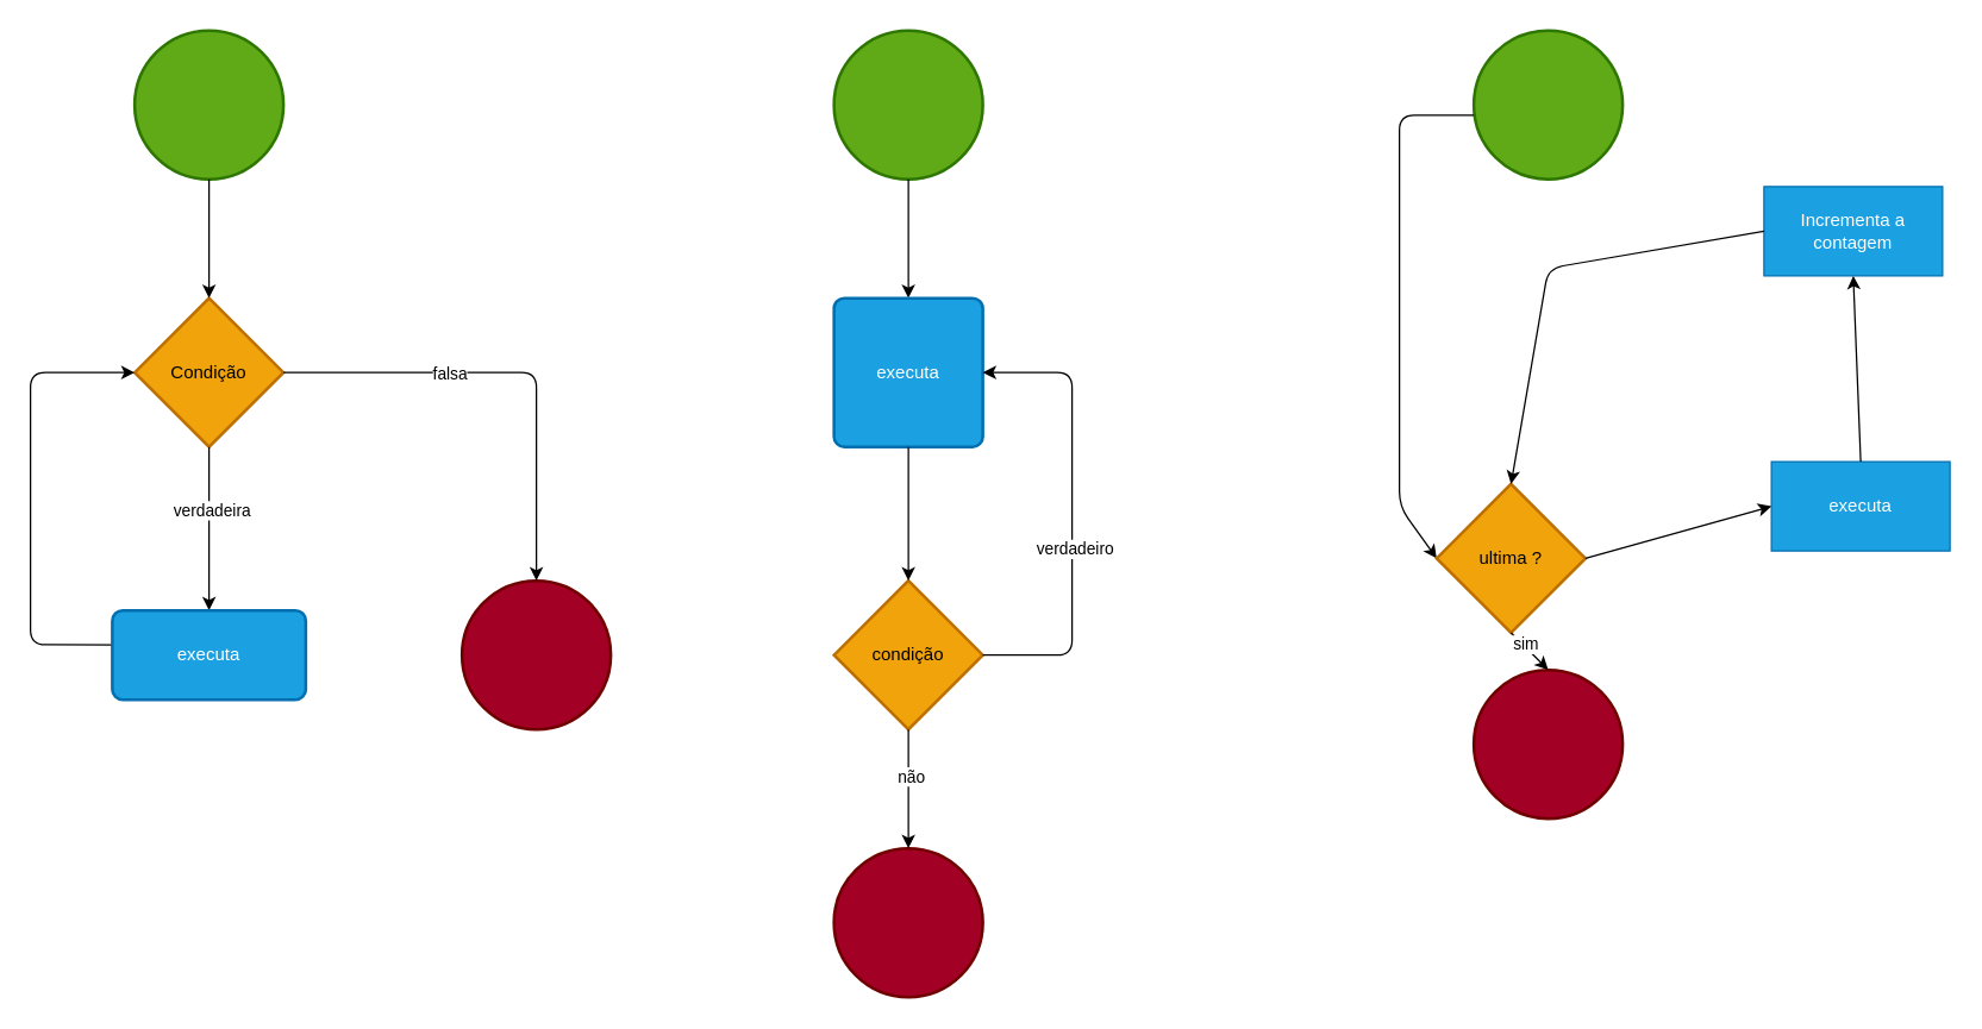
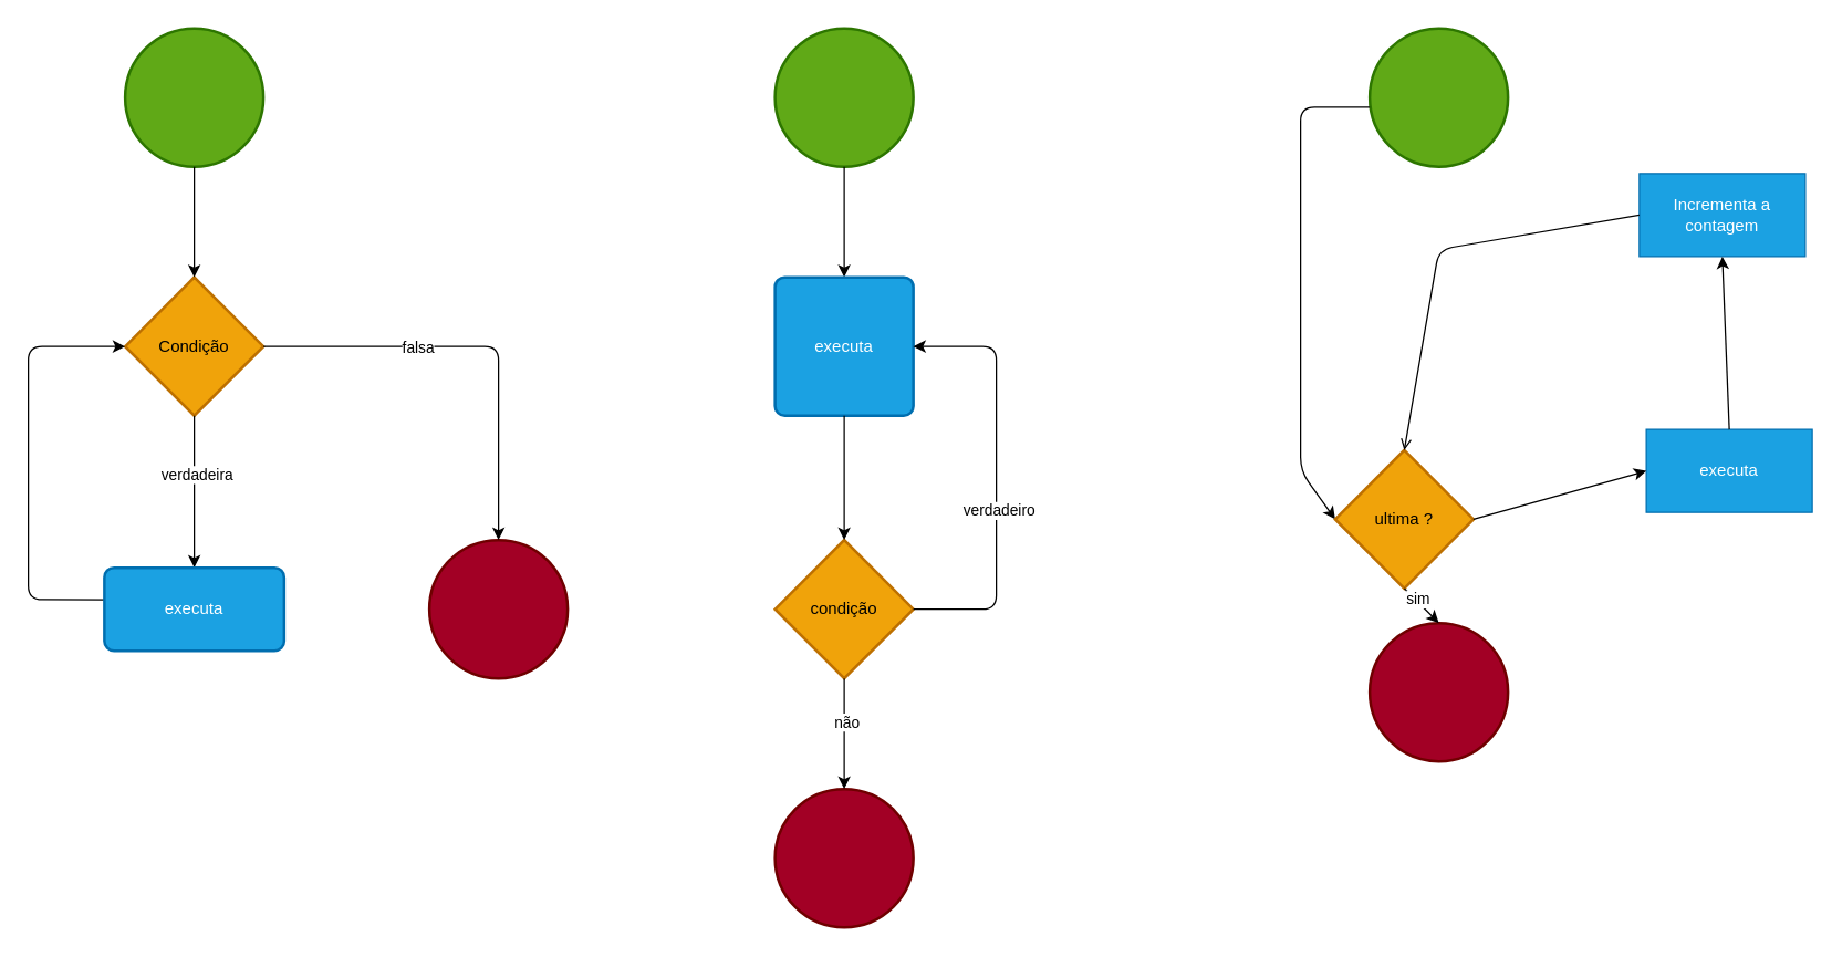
  <mxCell id="0" />
  <mxCell id="1" parent="0" />
  <mxCell id="2" value="" style="strokeWidth=2;html=1;shape=mxgraph.flowchart.start_2;whiteSpace=wrap;fillColor=#60a917;fontColor=#ffffff;strokeColor=#2D7600;" vertex="1" parent="1"><mxGeometry x="90" y="20" width="100" height="100" as="geometry" /></mxCell>
  <mxCell id="3" value="" style="strokeWidth=2;html=1;shape=mxgraph.flowchart.start_2;whiteSpace=wrap;fillColor=#a20025;fontColor=#ffffff;strokeColor=#6F0000;" vertex="1" parent="1"><mxGeometry x="310" y="390" width="100" height="100" as="geometry" /></mxCell>
  <mxCell id="4" value="Condição" style="strokeWidth=2;html=1;shape=mxgraph.flowchart.decision;whiteSpace=wrap;fillColor=#f0a30a;fontColor=#000000;strokeColor=#BD7000;" vertex="1" parent="1"><mxGeometry x="90" y="200" width="100" height="100" as="geometry" /></mxCell>
  <mxCell id="5" value="" style="endArrow=classic;html=1;exitX=0.5;exitY=1;exitDx=0;exitDy=0;exitPerimeter=0;" edge="1" parent="1" source="2" target="4"><mxGeometry width="50" height="50" relative="1" as="geometry"><mxPoint x="115" y="180" as="sourcePoint" /><mxPoint x="301.5" y="70" as="targetPoint" /></mxGeometry></mxCell>
  <mxCell id="6" value="" style="endArrow=classic;html=1;exitX=0.5;exitY=1;exitDx=0;exitDy=0;exitPerimeter=0;entryX=0.5;entryY=0;entryDx=0;entryDy=0;" edge="1" parent="1" source="4"><mxGeometry width="50" height="50" relative="1" as="geometry"><mxPoint x="190" y="280" as="sourcePoint" /><mxPoint x="140" y="410" as="targetPoint" /></mxGeometry></mxCell>
  <mxCell id="7" value="verdadeira" style="edgeLabel;html=1;align=center;verticalAlign=middle;resizable=0;points=[];" vertex="1" connectable="0" parent="6"><mxGeometry x="-0.236" y="1" relative="1" as="geometry"><mxPoint as="offset" /></mxGeometry></mxCell>
  <mxCell id="8" value="" style="endArrow=classic;html=1;exitX=-0.029;exitY=0.386;exitDx=0;exitDy=0;exitPerimeter=0;entryX=0;entryY=0.5;entryDx=0;entryDy=0;entryPerimeter=0;" edge="1" parent="1" target="4"><mxGeometry width="50" height="50" relative="1" as="geometry"><mxPoint x="76.52" y="433.16" as="sourcePoint" /><mxPoint x="80" y="250" as="targetPoint" /><Array as="points"><mxPoint x="20" y="433" /><mxPoint x="20" y="350" /><mxPoint x="20" y="250" /></Array></mxGeometry></mxCell>
  <mxCell id="9" value="" style="endArrow=classic;html=1;exitX=1;exitY=0.5;exitDx=0;exitDy=0;exitPerimeter=0;entryX=0.5;entryY=0;entryDx=0;entryDy=0;entryPerimeter=0;" edge="1" parent="1" source="4" target="3"><mxGeometry width="50" height="50" relative="1" as="geometry"><mxPoint x="150" y="310" as="sourcePoint" /><mxPoint x="351" y="250" as="targetPoint" /><Array as="points"><mxPoint x="360" y="250" /></Array></mxGeometry></mxCell>
  <mxCell id="10" value="falsa" style="edgeLabel;html=1;align=center;verticalAlign=middle;resizable=0;points=[];" vertex="1" connectable="0" parent="9"><mxGeometry x="-0.284" relative="1" as="geometry"><mxPoint as="offset" /></mxGeometry></mxCell>
  <mxCell id="11" value="" style="strokeWidth=2;html=1;shape=mxgraph.flowchart.start_2;whiteSpace=wrap;fillColor=#60a917;fontColor=#ffffff;strokeColor=#2D7600;" vertex="1" parent="1"><mxGeometry x="560" y="20" width="100" height="100" as="geometry" /></mxCell>
  <mxCell id="12" value="" style="strokeWidth=2;html=1;shape=mxgraph.flowchart.start_2;whiteSpace=wrap;fillColor=#a20025;fontColor=#ffffff;strokeColor=#6F0000;" vertex="1" parent="1"><mxGeometry x="560" y="570" width="100" height="100" as="geometry" /></mxCell>
  <mxCell id="13" value="" style="endArrow=classic;html=1;exitX=0.5;exitY=1;exitDx=0;exitDy=0;exitPerimeter=0;" edge="1" parent="1" source="11"><mxGeometry width="50" height="50" relative="1" as="geometry"><mxPoint x="585" y="180" as="sourcePoint" /><mxPoint x="610" y="200" as="targetPoint" /></mxGeometry></mxCell>
  <mxCell id="14" value="executa" style="rounded=1;whiteSpace=wrap;html=1;absoluteArcSize=1;arcSize=14;strokeWidth=2;fillColor=#1ba1e2;fontColor=#ffffff;strokeColor=#006EAF;" vertex="1" parent="1"><mxGeometry x="560" y="200" width="100" height="100" as="geometry" /></mxCell>
  <mxCell id="15" value="condição" style="strokeWidth=2;html=1;shape=mxgraph.flowchart.decision;whiteSpace=wrap;fillColor=#f0a30a;fontColor=#000000;strokeColor=#BD7000;" vertex="1" parent="1"><mxGeometry x="560" y="390" width="100" height="100" as="geometry" /></mxCell>
  <mxCell id="16" value="" style="endArrow=classic;html=1;exitX=0.5;exitY=1;exitDx=0;exitDy=0;entryX=0.5;entryY=0;entryDx=0;entryDy=0;entryPerimeter=0;" edge="1" parent="1" source="14" target="15"><mxGeometry width="50" height="50" relative="1" as="geometry"><mxPoint x="680" y="400" as="sourcePoint" /><mxPoint x="730" y="350" as="targetPoint" /></mxGeometry></mxCell>
  <mxCell id="17" value="" style="endArrow=classic;html=1;exitX=1;exitY=0.5;exitDx=0;exitDy=0;exitPerimeter=0;entryX=1;entryY=0.5;entryDx=0;entryDy=0;" edge="1" parent="1" source="15" target="14"><mxGeometry width="50" height="50" relative="1" as="geometry"><mxPoint x="640" y="400" as="sourcePoint" /><mxPoint x="690" y="350" as="targetPoint" /><Array as="points"><mxPoint x="720" y="440" /><mxPoint x="720" y="250" /></Array></mxGeometry></mxCell>
  <mxCell id="18" value="verdadeiro" style="edgeLabel;html=1;align=center;verticalAlign=middle;resizable=0;points=[];" vertex="1" connectable="0" parent="17"><mxGeometry x="-0.149" y="-1" relative="1" as="geometry"><mxPoint as="offset" /></mxGeometry></mxCell>
  <mxCell id="19" value="" style="endArrow=classic;html=1;exitX=0.5;exitY=1;exitDx=0;exitDy=0;exitPerimeter=0;entryX=0.5;entryY=0;entryDx=0;entryDy=0;entryPerimeter=0;" edge="1" parent="1" source="15" target="12"><mxGeometry width="50" height="50" relative="1" as="geometry"><mxPoint x="640" y="400" as="sourcePoint" /><mxPoint x="690" y="350" as="targetPoint" /></mxGeometry></mxCell>
  <mxCell id="20" value="não" style="edgeLabel;html=1;align=center;verticalAlign=middle;resizable=0;points=[];" vertex="1" connectable="0" parent="19"><mxGeometry x="-0.229" y="1" relative="1" as="geometry"><mxPoint as="offset" /></mxGeometry></mxCell>
  <mxCell id="21" value="executa" style="rounded=1;whiteSpace=wrap;html=1;absoluteArcSize=1;arcSize=14;strokeWidth=2;fillColor=#1ba1e2;fontColor=#ffffff;strokeColor=#006EAF;" vertex="1" parent="1"><mxGeometry x="75" y="410" width="130" height="60" as="geometry" /></mxCell>
  <mxCell id="22" value="" style="strokeWidth=2;html=1;shape=mxgraph.flowchart.start_2;whiteSpace=wrap;fillColor=#60a917;fontColor=#ffffff;strokeColor=#2D7600;" vertex="1" parent="1"><mxGeometry x="990" y="20" width="100" height="100" as="geometry" /></mxCell>
  <mxCell id="23" value="" style="endArrow=classic;html=1;entryX=0;entryY=0.5;entryDx=0;entryDy=0;entryPerimeter=0;" edge="1" parent="1" target="24"><mxGeometry width="50" height="50" relative="1" as="geometry"><mxPoint x="990" y="77" as="sourcePoint" /><mxPoint x="1040" y="200" as="targetPoint" /><Array as="points"><mxPoint x="940" y="77" /><mxPoint x="940" y="340" /></Array></mxGeometry></mxCell>
  <mxCell id="24" value="ultima ?" style="strokeWidth=2;html=1;shape=mxgraph.flowchart.decision;whiteSpace=wrap;fillColor=#f0a30a;fontColor=#000000;strokeColor=#BD7000;" vertex="1" parent="1"><mxGeometry x="965" y="325" width="100" height="100" as="geometry" /></mxCell>
  <mxCell id="25" value="" style="strokeWidth=2;html=1;shape=mxgraph.flowchart.start_2;whiteSpace=wrap;fillColor=#a20025;fontColor=#ffffff;strokeColor=#6F0000;" vertex="1" parent="1"><mxGeometry x="990" y="450" width="100" height="100" as="geometry" /></mxCell>
  <mxCell id="26" value="" style="endArrow=classic;html=1;exitX=0.5;exitY=1;exitDx=0;exitDy=0;exitPerimeter=0;entryX=0.5;entryY=0;entryDx=0;entryDy=0;entryPerimeter=0;" edge="1" parent="1" source="24" target="25"><mxGeometry width="50" height="50" relative="1" as="geometry"><mxPoint x="1020" y="480" as="sourcePoint" /><mxPoint x="1070" y="430" as="targetPoint" /></mxGeometry></mxCell>
  <mxCell id="27" value="sim" style="edgeLabel;html=1;align=center;verticalAlign=middle;resizable=0;points=[];" vertex="1" connectable="0" parent="26"><mxGeometry x="-0.313" y="1" relative="1" as="geometry"><mxPoint as="offset" /></mxGeometry></mxCell>
  <mxCell id="28" value="executa" style="rounded=0;whiteSpace=wrap;html=1;fillColor=#1ba1e2;fontColor=#ffffff;strokeColor=#006EAF;" vertex="1" parent="1"><mxGeometry x="1190" y="310" width="120" height="60" as="geometry" /></mxCell>
  <mxCell id="29" value="Incrementa a contagem" style="rounded=0;whiteSpace=wrap;html=1;fillColor=#1ba1e2;fontColor=#ffffff;strokeColor=#006EAF;" vertex="1" parent="1"><mxGeometry x="1185" y="125" width="120" height="60" as="geometry" /></mxCell>
  <mxCell id="30" value="" style="endArrow=classic;html=1;exitX=1;exitY=0.5;exitDx=0;exitDy=0;exitPerimeter=0;entryX=0;entryY=0.5;entryDx=0;entryDy=0;" edge="1" parent="1" source="24" target="28"><mxGeometry width="50" height="50" relative="1" as="geometry"><mxPoint x="990" y="420" as="sourcePoint" /><mxPoint x="1040" y="370" as="targetPoint" /></mxGeometry></mxCell>
  <mxCell id="31" value="" style="endArrow=classic;html=1;exitX=0.5;exitY=0;exitDx=0;exitDy=0;entryX=0.5;entryY=1;entryDx=0;entryDy=0;" edge="1" parent="1" source="28" target="29"><mxGeometry width="50" height="50" relative="1" as="geometry"><mxPoint x="990" y="420" as="sourcePoint" /><mxPoint x="1040" y="370" as="targetPoint" /></mxGeometry></mxCell>
- <mxCell id="32" value="" style="endArrow=classic;html=1;exitX=0;exitY=0.5;exitDx=0;exitDy=0;entryX=0.5;entryY=0;entryDx=0;entryDy=0;entryPerimeter=0;" edge="1" parent="1" source="29" target="24"><mxGeometry width="50" height="50" relative="1" as="geometry"><mxPoint x="990" y="420" as="sourcePoint" /><mxPoint x="1040" y="370" as="targetPoint" /><Array as="points"><mxPoint x="1040" y="180" /></Array></mxGeometry></mxCell>
+ <mxCell id="32" value="" style="endArrow=open;html=1;exitX=0;exitY=0.5;exitDx=0;exitDy=0;entryX=0.5;entryY=0;entryDx=0;entryDy=0;entryPerimeter=0;" edge="1" parent="1" source="29" target="24"><mxGeometry width="50" height="50" relative="1" as="geometry"><mxPoint x="990" y="420" as="sourcePoint" /><mxPoint x="1040" y="370" as="targetPoint" /><Array as="points"><mxPoint x="1040" y="180" /></Array></mxGeometry></mxCell>
